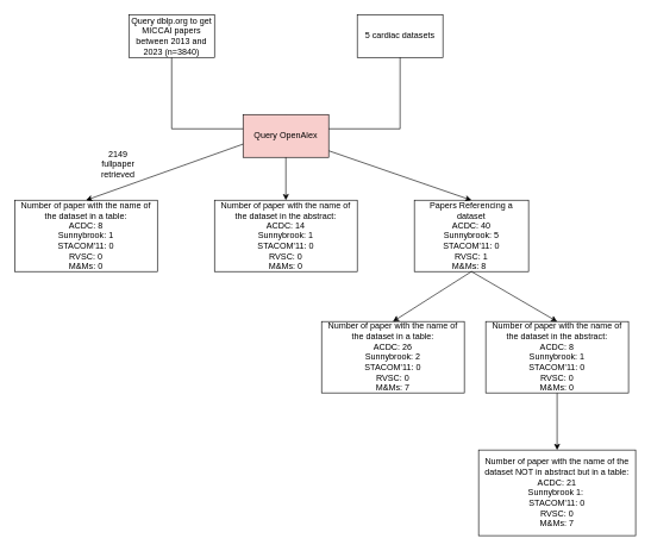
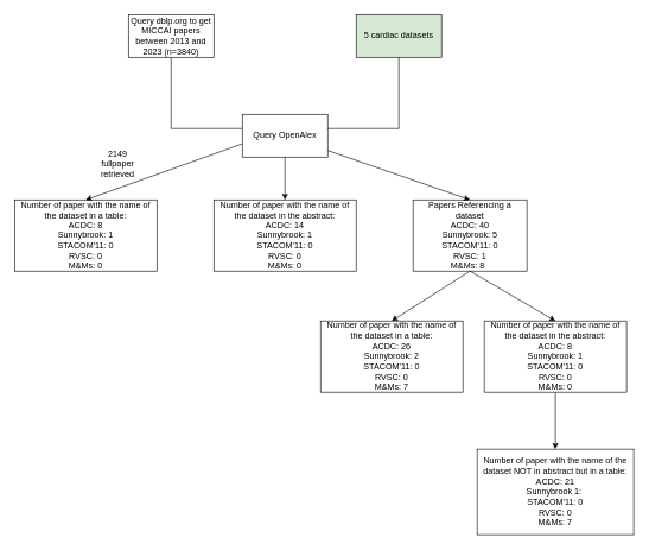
  <mxCell id="0" />
  <mxCell id="1" parent="0" />
  <mxCell id="2" value="Query dblp.org to get MICCAI papers between 2013 and 2023 (n=3840)" style="rounded=0;whiteSpace=wrap;html=1;" vertex="1" parent="1"><mxGeometry x="180" y="20" width="120" height="60" as="geometry" /></mxCell>
- <mxCell id="3" value="5 cardiac datasets" style="rounded=0;whiteSpace=wrap;html=1;" vertex="1" parent="1"><mxGeometry x="500" y="20" width="120" height="60" as="geometry" /></mxCell>
+ <mxCell id="3" value="5 cardiac datasets" style="rounded=0;whiteSpace=wrap;html=1;fillColor=#d5e8d4;" vertex="1" parent="1"><mxGeometry x="500" y="20" width="120" height="60" as="geometry" /></mxCell>
  <mxCell id="4" value="Papers Referencing a dataset&lt;br&gt;ACDC: 40&lt;br&gt;Sunnybrook: 5&lt;br&gt;STACOM'11: 0&lt;br&gt;RVSC: 1&lt;br&gt;M&amp;amp;Ms: 8&lt;span style=&quot;white-space: pre;&quot;&gt;&#09;&lt;/span&gt;" style="rounded=0;whiteSpace=wrap;html=1;" vertex="1" parent="1"><mxGeometry x="580" y="280" width="160" height="100" as="geometry" /></mxCell>
  <mxCell id="5" value="" style="edgeStyle=orthogonalEdgeStyle;rounded=0;orthogonalLoop=1;jettySize=auto;html=1;" edge="1" parent="1" source="6" target="18"><mxGeometry relative="1" as="geometry" /></mxCell>
  <mxCell id="6" value="Number of paper with the name of the dataset in the abstract:&lt;br&gt;ACDC: 8&lt;br style=&quot;border-color: var(--border-color);&quot;&gt;Sunnybrook: 1&lt;br style=&quot;border-color: var(--border-color);&quot;&gt;STACOM'11: 0&lt;br style=&quot;border-color: var(--border-color);&quot;&gt;RVSC: 0&lt;br style=&quot;border-color: var(--border-color);&quot;&gt;M&amp;amp;Ms: 0" style="rounded=0;whiteSpace=wrap;html=1;" vertex="1" parent="1"><mxGeometry x="680" y="450" width="200" height="100" as="geometry" /></mxCell>
  <mxCell id="7" value="Number of paper with the name of the dataset in a table:&lt;br&gt;ACDC: 26&lt;br style=&quot;border-color: var(--border-color);&quot;&gt;Sunnybrook: 2&lt;br style=&quot;border-color: var(--border-color);&quot;&gt;STACOM'11: 0&lt;br style=&quot;border-color: var(--border-color);&quot;&gt;RVSC: 0&lt;br style=&quot;border-color: var(--border-color);&quot;&gt;M&amp;amp;Ms: 7" style="rounded=0;whiteSpace=wrap;html=1;" vertex="1" parent="1"><mxGeometry x="450" y="450" width="200" height="100" as="geometry" /></mxCell>
  <mxCell id="8" value="Number of paper with the name of the dataset in a table:&lt;br&gt;ACDC: 8&lt;br style=&quot;border-color: var(--border-color);&quot;&gt;Sunnybrook: 1&lt;br style=&quot;border-color: var(--border-color);&quot;&gt;STACOM'11: 0&lt;br style=&quot;border-color: var(--border-color);&quot;&gt;RVSC: 0&lt;br style=&quot;border-color: var(--border-color);&quot;&gt;M&amp;amp;Ms: 0" style="rounded=0;whiteSpace=wrap;html=1;" vertex="1" parent="1"><mxGeometry x="20" y="280" width="200" height="100" as="geometry" /></mxCell>
  <mxCell id="9" value="Number of paper with the name of the dataset in the abstract:&lt;br&gt;ACDC: 14&lt;br style=&quot;border-color: var(--border-color);&quot;&gt;Sunnybrook: 1&lt;br style=&quot;border-color: var(--border-color);&quot;&gt;STACOM'11: 0&lt;br style=&quot;border-color: var(--border-color);&quot;&gt;RVSC: 0&lt;br style=&quot;border-color: var(--border-color);&quot;&gt;M&amp;amp;Ms: 0" style="rounded=0;whiteSpace=wrap;html=1;" vertex="1" parent="1"><mxGeometry x="300" y="280" width="200" height="100" as="geometry" /></mxCell>
  <mxCell id="10" value="" style="endArrow=classic;html=1;rounded=0;exitX=0.5;exitY=1;exitDx=0;exitDy=0;entryX=0.5;entryY=0;entryDx=0;entryDy=0;" edge="1" parent="1" source="4" target="7"><mxGeometry width="50" height="50" relative="1" as="geometry"><mxPoint x="390" y="360" as="sourcePoint" /><mxPoint x="440" y="310" as="targetPoint" /></mxGeometry></mxCell>
  <mxCell id="11" value="" style="endArrow=classic;html=1;rounded=0;exitX=0.5;exitY=1;exitDx=0;exitDy=0;entryX=0.5;entryY=0;entryDx=0;entryDy=0;" edge="1" parent="1" source="4" target="6"><mxGeometry width="50" height="50" relative="1" as="geometry"><mxPoint x="390" y="360" as="sourcePoint" /><mxPoint x="440" y="310" as="targetPoint" /></mxGeometry></mxCell>
  <mxCell id="12" value="" style="endArrow=classic;html=1;rounded=0;entryX=0.5;entryY=0;entryDx=0;entryDy=0;" edge="1" parent="1" target="9"><mxGeometry width="50" height="50" relative="1" as="geometry"><mxPoint x="400" y="180" as="sourcePoint" /><mxPoint x="440" y="310" as="targetPoint" /></mxGeometry></mxCell>
  <mxCell id="13" value="" style="endArrow=none;html=1;rounded=0;exitX=0.5;exitY=1;exitDx=0;exitDy=0;entryX=0.5;entryY=1;entryDx=0;entryDy=0;" edge="1" parent="1" source="2" target="3"><mxGeometry width="50" height="50" relative="1" as="geometry"><mxPoint x="390" y="360" as="sourcePoint" /><mxPoint x="440" y="310" as="targetPoint" /><Array as="points"><mxPoint x="240" y="180" /><mxPoint x="560" y="180" /></Array></mxGeometry></mxCell>
  <mxCell id="14" value="" style="endArrow=classic;html=1;rounded=0;entryX=0.5;entryY=0;entryDx=0;entryDy=0;" edge="1" parent="1" source="17" target="4"><mxGeometry width="50" height="50" relative="1" as="geometry"><mxPoint x="400" y="180" as="sourcePoint" /><mxPoint x="440" y="310" as="targetPoint" /></mxGeometry></mxCell>
  <mxCell id="15" value="" style="endArrow=classic;html=1;rounded=0;entryX=0.5;entryY=0;entryDx=0;entryDy=0;" edge="1" parent="1" target="8"><mxGeometry width="50" height="50" relative="1" as="geometry"><mxPoint x="400" y="180" as="sourcePoint" /><mxPoint x="440" y="310" as="targetPoint" /></mxGeometry></mxCell>
  <mxCell id="16" value="" style="endArrow=classic;html=1;rounded=0;entryX=0.5;entryY=0;entryDx=0;entryDy=0;" edge="1" parent="1" target="17"><mxGeometry width="50" height="50" relative="1" as="geometry"><mxPoint x="400" y="180" as="sourcePoint" /><mxPoint x="660" y="280" as="targetPoint" /></mxGeometry></mxCell>
- <mxCell id="17" value="Query OpenAlex" style="rounded=0;whiteSpace=wrap;html=1;fillColor=#f8cecc;" vertex="1" parent="1"><mxGeometry x="340" y="160" width="120" height="60" as="geometry" /></mxCell>
+ <mxCell id="17" value="Query OpenAlex" style="rounded=0;whiteSpace=wrap;html=1;" vertex="1" parent="1"><mxGeometry x="340" y="160" width="120" height="60" as="geometry" /></mxCell>
  <mxCell id="18" value="Number of paper with the name of the dataset NOT in abstract but in a table:&lt;br&gt;ACDC: 21&lt;br style=&quot;border-color: var(--border-color);&quot;&gt;Sunnybrook 1:&amp;nbsp;&lt;br style=&quot;border-color: var(--border-color);&quot;&gt;STACOM'11: 0&lt;br style=&quot;border-color: var(--border-color);&quot;&gt;RVSC: 0&lt;br style=&quot;border-color: var(--border-color);&quot;&gt;M&amp;amp;Ms: 7" style="rounded=0;whiteSpace=wrap;html=1;" vertex="1" parent="1"><mxGeometry x="670" y="630" width="220" height="120" as="geometry" /></mxCell>
  <mxCell id="19" value="2149 fullpaper retrieved" style="text;html=1;strokeColor=none;fillColor=none;align=center;verticalAlign=middle;whiteSpace=wrap;rounded=0;" vertex="1" parent="1"><mxGeometry x="130" y="210" width="70" height="40" as="geometry" /></mxCell>
